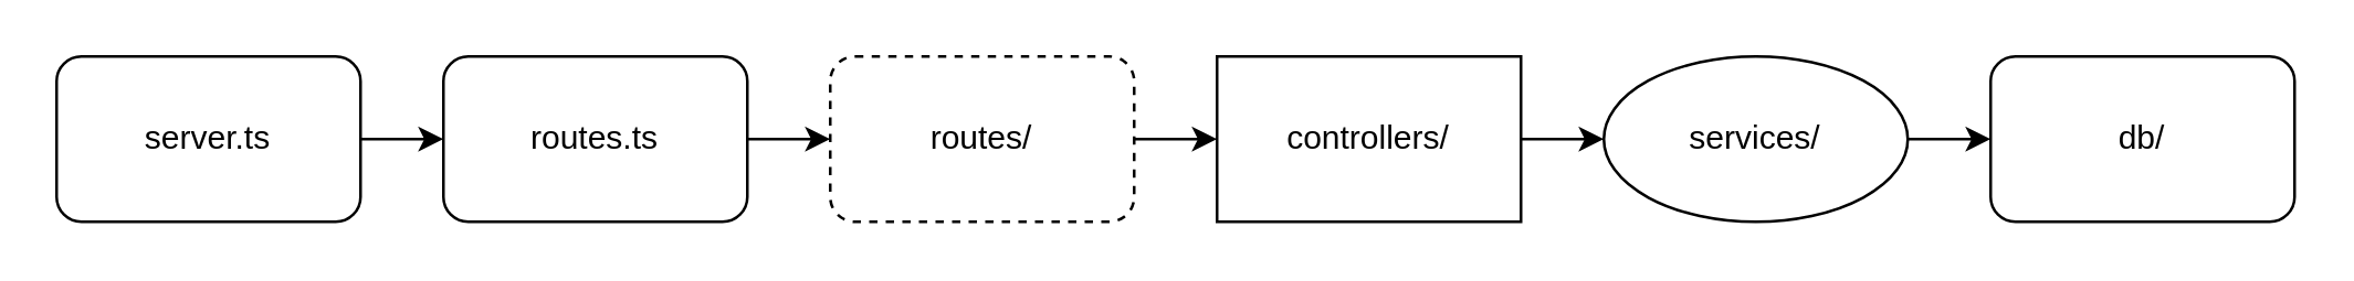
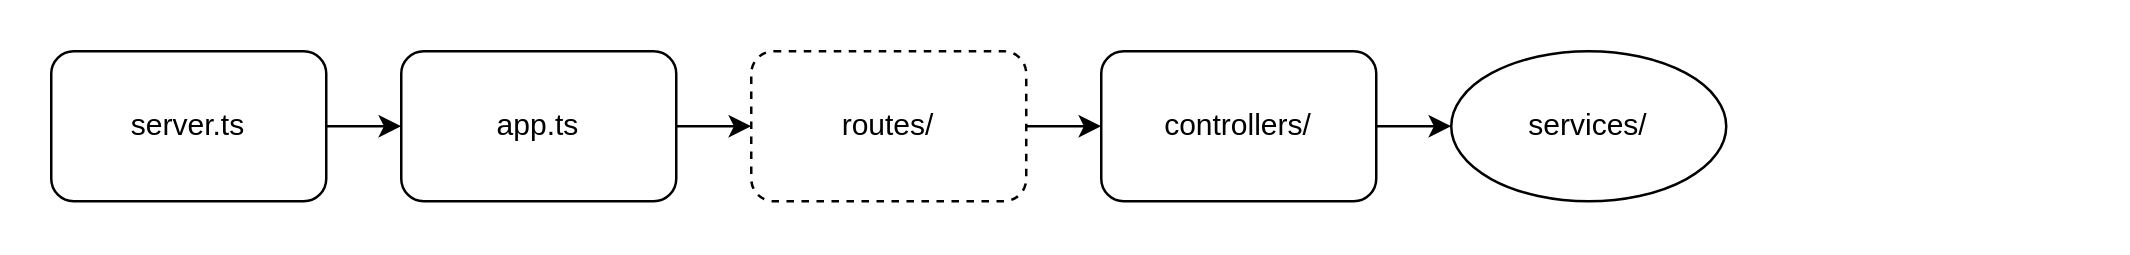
  <mxCell id="0" />
  <mxCell id="1" parent="0" />
  <mxCell id="2" style="edgeStyle=orthogonalEdgeStyle;rounded=0;orthogonalLoop=1;jettySize=auto;html=1;exitX=1;exitY=0.5;exitDx=0;exitDy=0;entryX=0;entryY=0.5;entryDx=0;entryDy=0;" edge="1" parent="1" source="3" target="7"><mxGeometry relative="1" as="geometry" /></mxCell>
- <mxCell id="3" value="routes.ts" style="rounded=1;whiteSpace=wrap;html=1;" vertex="1" parent="1"><mxGeometry x="160" y="20" width="110" height="60" as="geometry" /></mxCell>
+ <mxCell id="3" value="app.ts" style="rounded=1;whiteSpace=wrap;html=1;" vertex="1" parent="1"><mxGeometry x="160" y="20" width="110" height="60" as="geometry" /></mxCell>
  <mxCell id="4" style="edgeStyle=orthogonalEdgeStyle;rounded=0;orthogonalLoop=1;jettySize=auto;html=1;exitX=1;exitY=0.5;exitDx=0;exitDy=0;" edge="1" parent="1" source="5" target="3"><mxGeometry relative="1" as="geometry" /></mxCell>
  <mxCell id="5" value="&lt;div&gt;server.ts&lt;/div&gt;" style="rounded=1;whiteSpace=wrap;html=1;" vertex="1" parent="1"><mxGeometry x="20" y="20" width="110" height="60" as="geometry" /></mxCell>
  <mxCell id="6" style="edgeStyle=orthogonalEdgeStyle;rounded=0;orthogonalLoop=1;jettySize=auto;html=1;exitX=1;exitY=0.5;exitDx=0;exitDy=0;entryX=0;entryY=0.5;entryDx=0;entryDy=0;" edge="1" parent="1" source="7" target="9"><mxGeometry relative="1" as="geometry" /></mxCell>
  <mxCell id="7" value="routes/" style="rounded=1;whiteSpace=wrap;html=1;dashed=1;" vertex="1" parent="1"><mxGeometry x="300" y="20" width="110" height="60" as="geometry" /></mxCell>
  <mxCell id="8" style="edgeStyle=orthogonalEdgeStyle;rounded=0;orthogonalLoop=1;jettySize=auto;html=1;exitX=1;exitY=0.5;exitDx=0;exitDy=0;entryX=0;entryY=0.5;entryDx=0;entryDy=0;" edge="1" parent="1" source="9" target="11"><mxGeometry relative="1" as="geometry" /></mxCell>
- <mxCell id="9" value="controllers/" style="whiteSpace=wrap;html=1;rounded=0;" vertex="1" parent="1"><mxGeometry x="440" y="20" width="110" height="60" as="geometry" /></mxCell>
- <mxCell id="10" style="edgeStyle=orthogonalEdgeStyle;rounded=0;orthogonalLoop=1;jettySize=auto;html=1;exitX=1;exitY=0.5;exitDx=0;exitDy=0;entryX=0;entryY=0.5;entryDx=0;entryDy=0;" edge="1" parent="1" source="11" target="12"><mxGeometry relative="1" as="geometry" /></mxCell>
+ <mxCell id="9" value="controllers/" style="rounded=1;whiteSpace=wrap;html=1;" vertex="1" parent="1"><mxGeometry x="440" y="20" width="110" height="60" as="geometry" /></mxCell>
  <mxCell id="11" value="services/" style="ellipse;whiteSpace=wrap;html=1;" vertex="1" parent="1"><mxGeometry x="580" y="20" width="110" height="60" as="geometry" /></mxCell>
- <mxCell id="12" value="db/" style="rounded=1;whiteSpace=wrap;html=1;" vertex="1" parent="1"><mxGeometry x="720" y="20" width="110" height="60" as="geometry" /></mxCell>
